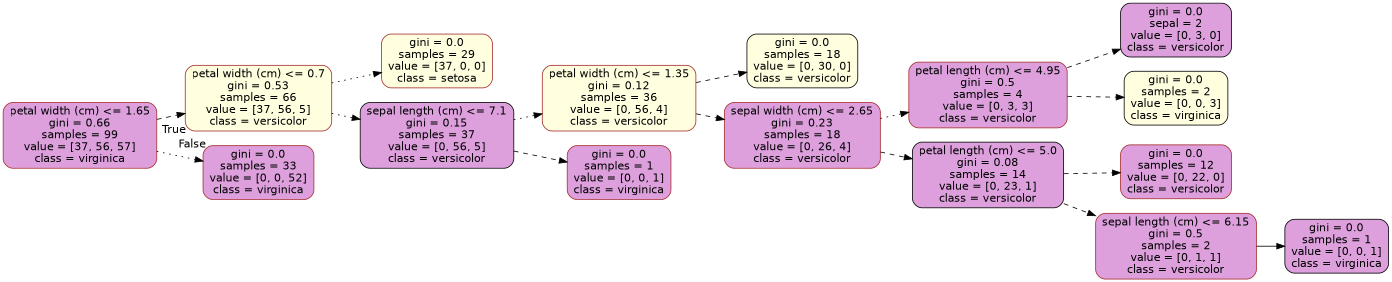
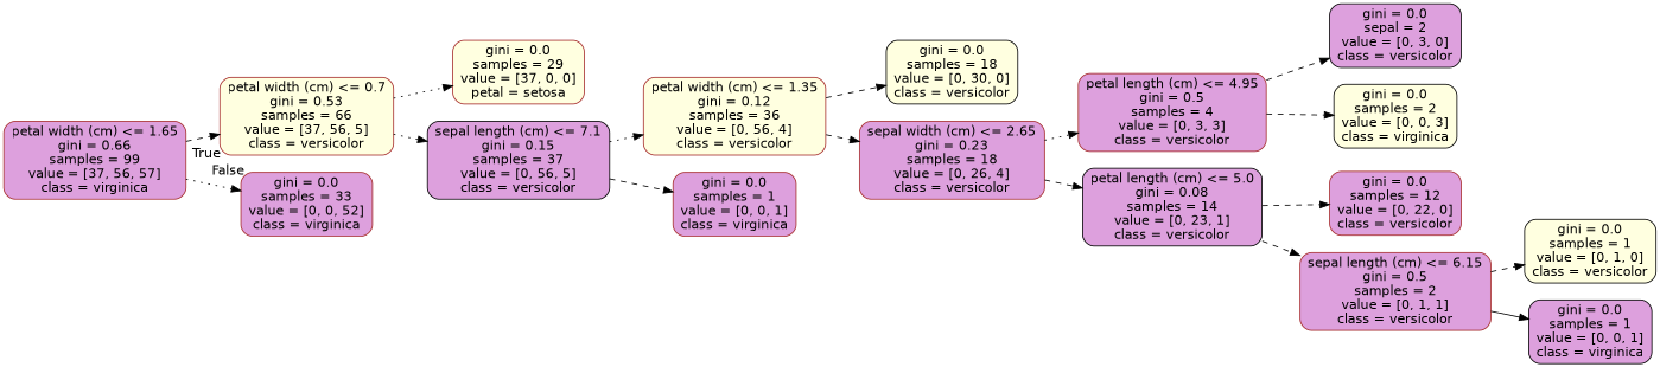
  digraph {
    rankdir=LR
    node [color=brown fillcolor=plum fontname=helvetica shape=box style="filled, rounded"]
    edge [fontname=helvetica style=dashed]
    n1 [label="petal width (cm) <= 1.65\ngini = 0.66\nsamples = 99\nvalue = [37, 56, 57]\nclass = virginica"]
    n2 [fillcolor=lightyellow label="petal width (cm) <= 0.7\ngini = 0.53\nsamples = 66\nvalue = [37, 56, 5]\nclass = versicolor"]
    n3 [label="gini = 0.0\nsamples = 33\nvalue = [0, 0, 52]\nclass = virginica"]
-   n4 [fillcolor=lightyellow label="gini = 0.0\nsamples = 29\nvalue = [37, 0, 0]\nclass = setosa"]
+   n4 [fillcolor=lightyellow label="gini = 0.0\nsamples = 29\nvalue = [37, 0, 0]\npetal = setosa"]
    n5 [color=black label="sepal length (cm) <= 7.1\ngini = 0.15\nsamples = 37\nvalue = [0, 56, 5]\nclass = versicolor"]
    n6 [fillcolor=lightyellow label="petal width (cm) <= 1.35\ngini = 0.12\nsamples = 36\nvalue = [0, 56, 4]\nclass = versicolor"]
    n7 [label="gini = 0.0\nsamples = 1\nvalue = [0, 0, 1]\nclass = virginica"]
    n8 [color=black fillcolor=lightyellow label="gini = 0.0\nsamples = 18\nvalue = [0, 30, 0]\nclass = versicolor"]
    n9 [label="sepal width (cm) <= 2.65\ngini = 0.23\nsamples = 18\nvalue = [0, 26, 4]\nclass = versicolor"]
    n10 [label="petal length (cm) <= 4.95\ngini = 0.5\nsamples = 4\nvalue = [0, 3, 3]\nclass = versicolor"]
    n11 [color=black label="petal length (cm) <= 5.0\ngini = 0.08\nsamples = 14\nvalue = [0, 23, 1]\nclass = versicolor"]
    n12 [color=black label="gini = 0.0\nsepal = 2\nvalue = [0, 3, 0]\nclass = versicolor"]
    n13 [color=black fillcolor=lightyellow label="gini = 0.0\nsamples = 2\nvalue = [0, 0, 3]\nclass = virginica"]
    n14 [label="gini = 0.0\nsamples = 12\nvalue = [0, 22, 0]\nclass = versicolor"]
    n15 [label="sepal length (cm) <= 6.15\ngini = 0.5\nsamples = 2\nvalue = [0, 1, 1]\nclass = versicolor"]
+   n16 [color=black fillcolor=lightyellow label="gini = 0.0\nsamples = 1\nvalue = [0, 1, 0]\nclass = versicolor"]
    n17 [color=black label="gini = 0.0\nsamples = 1\nvalue = [0, 0, 1]\nclass = virginica"]
    n1 -> n2 [headlabel=True labelangle=45 labeldistance=2.5]
    n1 -> n3 [headlabel=False labelangle=-45 labeldistance=2.5 style=dotted]
    n2 -> n4 [style=dotted]
    n2 -> n5 [style=dotted]
    n5 -> n6 [style=dotted]
    n5 -> n7
    n6 -> n8
    n6 -> n9
    n9 -> n10 [style=dotted]
    n9 -> n11
    n10 -> n12
    n10 -> n13
    n11 -> n14
    n11 -> n15
+   n15 -> n16
    n15 -> n17 [style=solid]
  }
